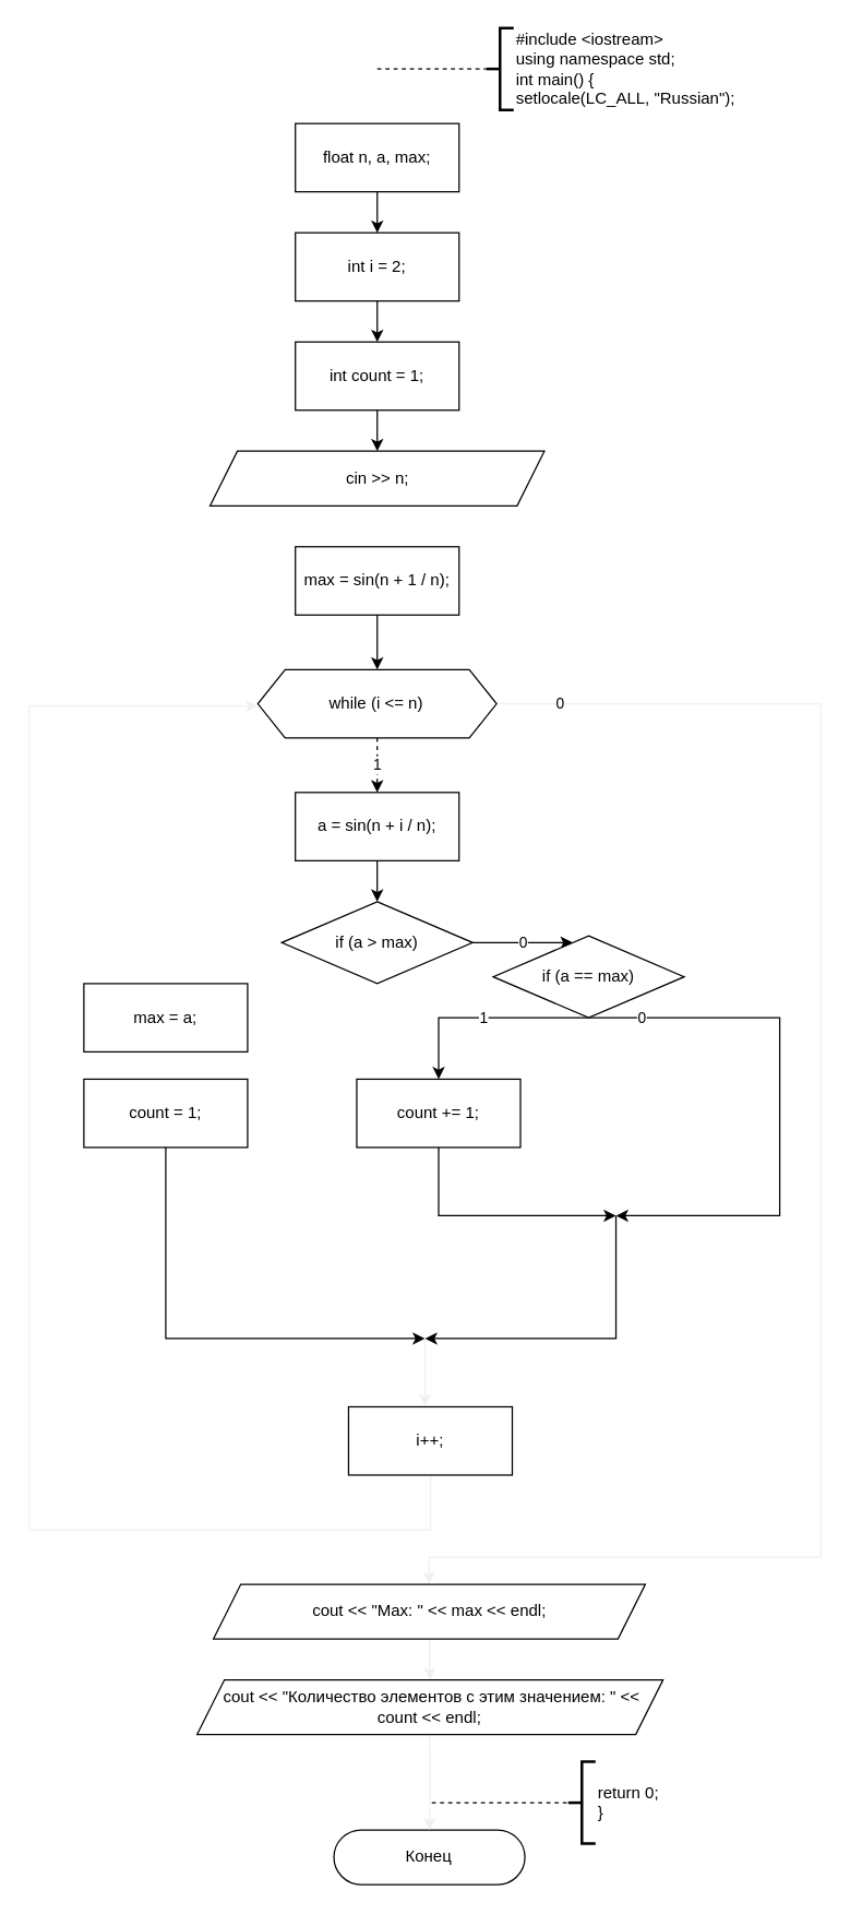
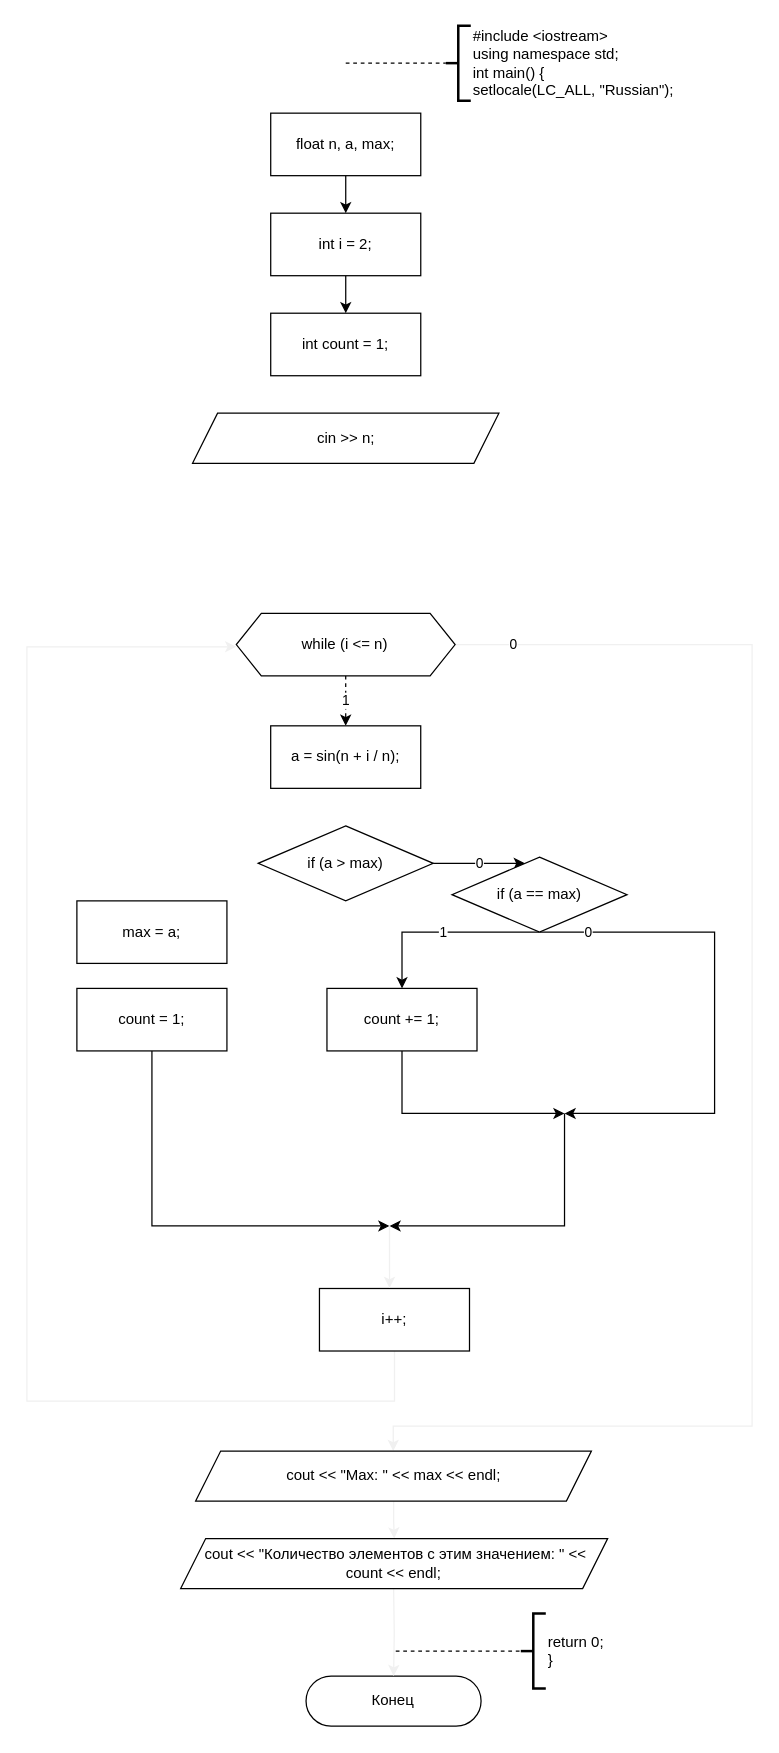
  <mxCell id="0" />
  <mxCell id="1" parent="0" />
  <mxCell id="2" style="edgeStyle=none;html=1;" parent="1" source="3" edge="1"><mxGeometry relative="1" as="geometry"><mxPoint x="276" y="170" as="targetPoint" /></mxGeometry></mxCell>
  <mxCell id="3" value="float n, a, max;" style="rounded=0;whiteSpace=wrap;html=1;" parent="1" vertex="1"><mxGeometry x="216" y="90" width="120" height="50" as="geometry" /></mxCell>
  <mxCell id="4" value="#include &amp;lt;iostream&amp;gt;&lt;br&gt;using namespace std;&lt;br&gt;int main() {&lt;br&gt;setlocale(LC_ALL, &quot;Russian&quot;);" style="strokeWidth=2;html=1;shape=mxgraph.flowchart.annotation_2;align=left;labelPosition=right;pointerEvents=1;" parent="1" vertex="1"><mxGeometry x="356" y="20" width="20" height="60" as="geometry" /></mxCell>
  <mxCell id="5" value="" style="endArrow=none;dashed=1;html=1;entryX=0;entryY=0.5;entryDx=0;entryDy=0;entryPerimeter=0;" parent="1" target="4" edge="1"><mxGeometry width="50" height="50" relative="1" as="geometry"><mxPoint x="276" y="50" as="sourcePoint" /><mxPoint x="366" y="40" as="targetPoint" /></mxGeometry></mxCell>
  <mxCell id="6" value="Конец" style="rounded=1;whiteSpace=wrap;html=1;arcSize=50;" parent="1" vertex="1"><mxGeometry x="244.25" y="1340" width="140" height="40" as="geometry" /></mxCell>
  <mxCell id="7" value="return 0;&lt;br&gt;}" style="strokeWidth=2;html=1;shape=mxgraph.flowchart.annotation_2;align=left;labelPosition=right;pointerEvents=1;" parent="1" vertex="1"><mxGeometry x="416" y="1290" width="20" height="60" as="geometry" /></mxCell>
  <mxCell id="8" value="" style="endArrow=none;dashed=1;html=1;entryX=0;entryY=0.5;entryDx=0;entryDy=0;entryPerimeter=0;" parent="1" edge="1"><mxGeometry width="50" height="50" relative="1" as="geometry"><mxPoint x="316" y="1320" as="sourcePoint" /><mxPoint x="416" y="1320" as="targetPoint" /></mxGeometry></mxCell>
  <mxCell id="9" style="edgeStyle=none;html=1;" parent="1" source="10" edge="1"><mxGeometry relative="1" as="geometry"><mxPoint x="276" y="250" as="targetPoint" /></mxGeometry></mxCell>
  <mxCell id="10" value="int i = 2;" style="rounded=0;whiteSpace=wrap;html=1;" parent="1" vertex="1"><mxGeometry x="216" y="170" width="120" height="50" as="geometry" /></mxCell>
  <mxCell id="11" value="cin &amp;gt;&amp;gt; n;" style="shape=parallelogram;perimeter=parallelogramPerimeter;whiteSpace=wrap;html=1;fixedSize=1;" parent="1" vertex="1"><mxGeometry x="153.5" y="330" width="245" height="40" as="geometry" /></mxCell>
- <mxCell id="12" style="edgeStyle=none;html=1;" parent="1" source="13" target="11" edge="1"><mxGeometry relative="1" as="geometry" /></mxCell>
  <mxCell id="13" value="int count = 1;" style="rounded=0;whiteSpace=wrap;html=1;" parent="1" vertex="1"><mxGeometry x="216" y="250" width="120" height="50" as="geometry" /></mxCell>
  <mxCell id="14" value="1" style="edgeStyle=orthogonalEdgeStyle;rounded=0;html=1;dashed=1;" parent="1" source="16" target="22" edge="1"><mxGeometry relative="1" as="geometry" /></mxCell>
  <mxCell id="15" value="0" style="edgeStyle=orthogonalEdgeStyle;rounded=0;html=1;strokeColor=#f0f0f0;" parent="1" source="16" target="36" edge="1"><mxGeometry x="-0.919" relative="1" as="geometry"><Array as="points"><mxPoint x="600.98" y="515" /><mxPoint x="600.98" y="1140" /><mxPoint x="313.98" y="1140" /></Array><mxPoint as="offset" /></mxGeometry></mxCell>
  <mxCell id="16" value="while (i &amp;lt;= n)" style="shape=hexagon;perimeter=hexagonPerimeter2;whiteSpace=wrap;html=1;fixedSize=1;" parent="1" vertex="1"><mxGeometry x="188.48" y="490" width="175" height="50" as="geometry" /></mxCell>
- <mxCell id="17" value="" style="edgeStyle=orthogonalEdgeStyle;rounded=0;html=1;" parent="1" source="18" target="16" edge="1"><mxGeometry relative="1" as="geometry" /></mxCell>
- <mxCell id="18" value="max = sin(n + 1 / n);" style="rounded=0;whiteSpace=wrap;html=1;" parent="1" vertex="1"><mxGeometry x="216" y="400" width="120" height="50" as="geometry" /></mxCell>
  <mxCell id="19" value="0" style="edgeStyle=orthogonalEdgeStyle;html=1;rounded=0;" parent="1" source="20" target="28" edge="1"><mxGeometry relative="1" as="geometry"><Array as="points"><mxPoint x="450.98" y="690" /></Array></mxGeometry></mxCell>
  <mxCell id="20" value="if (a &amp;gt; max)" style="rhombus;whiteSpace=wrap;html=1;" parent="1" vertex="1"><mxGeometry x="205.98" y="660" width="140" height="60" as="geometry" /></mxCell>
- <mxCell id="21" value="" style="edgeStyle=orthogonalEdgeStyle;rounded=0;html=1;" parent="1" source="22" target="20" edge="1"><mxGeometry relative="1" as="geometry" /></mxCell>
  <mxCell id="22" value="a = sin(n + i / n);" style="rounded=0;whiteSpace=wrap;html=1;" parent="1" vertex="1"><mxGeometry x="215.98" y="580" width="120" height="50" as="geometry" /></mxCell>
  <mxCell id="23" value="max = a;" style="rounded=0;whiteSpace=wrap;html=1;" parent="1" vertex="1"><mxGeometry x="60.98" y="720" width="120" height="50" as="geometry" /></mxCell>
  <mxCell id="24" value="count = 1;" style="rounded=0;whiteSpace=wrap;html=1;" parent="1" vertex="1"><mxGeometry x="60.98" y="790" width="120" height="50" as="geometry" /></mxCell>
  <mxCell id="25" style="edgeStyle=orthogonalEdgeStyle;rounded=0;html=1;" parent="1" source="24" edge="1"><mxGeometry relative="1" as="geometry"><mxPoint x="310.98" y="980" as="targetPoint" /><Array as="points"><mxPoint x="121" y="980" /></Array><mxPoint x="121" y="910" as="sourcePoint" /></mxGeometry></mxCell>
  <mxCell id="26" value="1" style="edgeStyle=orthogonalEdgeStyle;rounded=0;html=1;" parent="1" source="28" target="30" edge="1"><mxGeometry relative="1" as="geometry"><Array as="points"><mxPoint x="320.98" y="745" /></Array></mxGeometry></mxCell>
  <mxCell id="27" value="0" style="edgeStyle=orthogonalEdgeStyle;rounded=0;html=1;" parent="1" source="28" edge="1"><mxGeometry x="-0.809" relative="1" as="geometry"><mxPoint x="450.98" y="890" as="targetPoint" /><Array as="points"><mxPoint x="570.98" y="745" /><mxPoint x="570.98" y="890" /></Array><mxPoint as="offset" /></mxGeometry></mxCell>
  <mxCell id="28" value="if (a == max)" style="rhombus;whiteSpace=wrap;html=1;" parent="1" vertex="1"><mxGeometry x="360.98" y="685" width="140" height="60" as="geometry" /></mxCell>
  <mxCell id="29" style="edgeStyle=orthogonalEdgeStyle;rounded=0;html=1;" parent="1" source="30" edge="1"><mxGeometry relative="1" as="geometry"><mxPoint x="450.98" y="890" as="targetPoint" /><Array as="points"><mxPoint x="320.98" y="890" /></Array></mxGeometry></mxCell>
  <mxCell id="30" value="count += 1;" style="rounded=0;whiteSpace=wrap;html=1;" parent="1" vertex="1"><mxGeometry x="260.98" y="790" width="120" height="50" as="geometry" /></mxCell>
  <mxCell id="31" value="" style="endArrow=classic;html=1;rounded=0;" parent="1" edge="1"><mxGeometry width="50" height="50" relative="1" as="geometry"><mxPoint x="450.98" y="890" as="sourcePoint" /><mxPoint x="310.98" y="980" as="targetPoint" /><Array as="points"><mxPoint x="450.98" y="980" /></Array></mxGeometry></mxCell>
  <mxCell id="32" style="edgeStyle=orthogonalEdgeStyle;rounded=0;html=1;entryX=0;entryY=0.536;entryDx=0;entryDy=0;entryPerimeter=0;strokeColor=#f0f0f0;" parent="1" source="33" target="16" edge="1"><mxGeometry relative="1" as="geometry"><Array as="points"><mxPoint x="314.98" y="1120" /><mxPoint x="20.98" y="1120" /><mxPoint x="20.98" y="517" /></Array></mxGeometry></mxCell>
  <mxCell id="33" value="i++;" style="rounded=0;whiteSpace=wrap;html=1;" parent="1" vertex="1"><mxGeometry x="254.98" y="1030" width="120" height="50" as="geometry" /></mxCell>
  <mxCell id="34" value="" style="endArrow=classic;html=1;strokeColor=#f0f0f0;entryX=0.467;entryY=-0.006;entryDx=0;entryDy=0;entryPerimeter=0;" parent="1" target="33" edge="1"><mxGeometry width="50" height="50" relative="1" as="geometry"><mxPoint x="310.98" y="980" as="sourcePoint" /><mxPoint x="320.98" y="950" as="targetPoint" /></mxGeometry></mxCell>
  <mxCell id="35" style="edgeStyle=orthogonalEdgeStyle;rounded=0;html=1;strokeColor=#f0f0f0;" parent="1" source="36" target="38" edge="1"><mxGeometry relative="1" as="geometry" /></mxCell>
  <mxCell id="36" value="cout &amp;lt;&amp;lt; &quot;Max: &quot; &amp;lt;&amp;lt; max &amp;lt;&amp;lt; endl;" style="shape=parallelogram;perimeter=parallelogramPerimeter;whiteSpace=wrap;html=1;fixedSize=1;" parent="1" vertex="1"><mxGeometry x="155.98" y="1160" width="316.5" height="40" as="geometry" /></mxCell>
  <mxCell id="37" style="edgeStyle=orthogonalEdgeStyle;rounded=0;html=1;strokeColor=#f0f0f0;" parent="1" target="6" edge="1"><mxGeometry relative="1" as="geometry"><mxPoint x="314.3" y="1270" as="sourcePoint" /></mxGeometry></mxCell>
  <mxCell id="38" value="&amp;nbsp;cout &amp;lt;&amp;lt; &quot;Количество элементов с этим значением: &quot; &amp;lt;&amp;lt; count &amp;lt;&amp;lt; endl;" style="shape=parallelogram;perimeter=parallelogramPerimeter;whiteSpace=wrap;html=1;fixedSize=1;" parent="1" vertex="1"><mxGeometry x="144" y="1230" width="341.48" height="40" as="geometry" /></mxCell>
